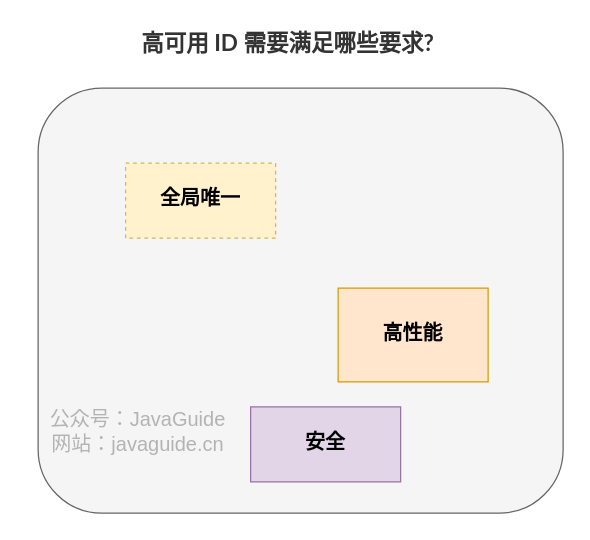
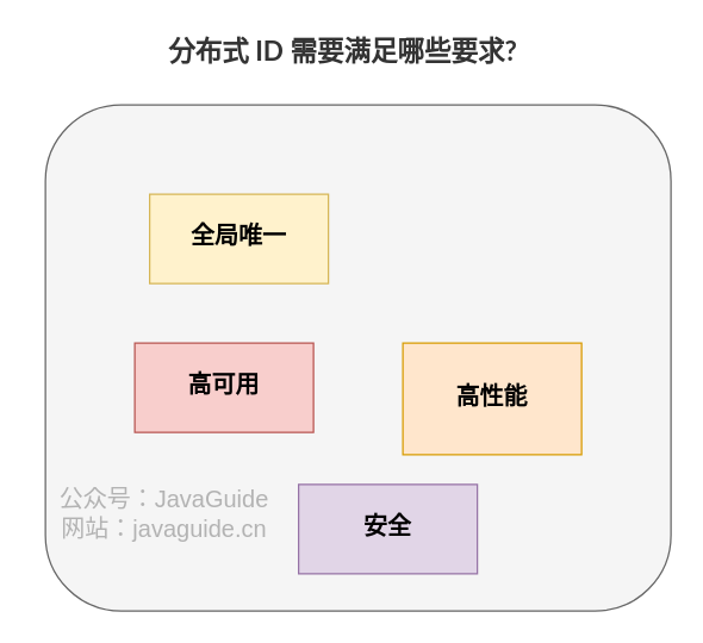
  <mxCell id="0" />
  <mxCell id="1" parent="0" />
  <mxCell id="2" value="" style="rounded=1;whiteSpace=wrap;html=1;shadow=0;fillColor=#f5f5f5;strokeColor=#666666;fontColor=#333333;sketch=0;glass=0;" parent="1" vertex="1"><mxGeometry x="30" y="70" width="420" height="340" as="geometry" /></mxCell>
- <mxCell id="3" value="&lt;b style=&quot;font-size: 16px;&quot;&gt;全局唯一&lt;/b&gt;" style="rounded=0;whiteSpace=wrap;html=1;sketch=0;shadow=0;glass=0;fontSize=16;fontFamily=Courier New;fillColor=#fff2cc;strokeColor=#d6b656;dashed=1;" parent="1" vertex="1"><mxGeometry x="100" y="130" width="120" height="60" as="geometry" /></mxCell>
+ <mxCell id="3" value="&lt;b style=&quot;font-size: 16px;&quot;&gt;全局唯一&lt;/b&gt;" style="rounded=0;whiteSpace=wrap;html=1;sketch=0;shadow=0;glass=0;fontSize=16;fontFamily=Courier New;fillColor=#fff2cc;strokeColor=#d6b656;" parent="1" vertex="1"><mxGeometry x="100" y="130" width="120" height="60" as="geometry" /></mxCell>
  <mxCell id="4" value="&lt;b style=&quot;font-size: 16px;&quot;&gt;高性能&lt;/b&gt;" style="rounded=0;whiteSpace=wrap;html=1;sketch=0;shadow=0;glass=0;fontSize=16;fontFamily=Courier New;fillColor=#ffe6cc;strokeColor=#d79b00;" parent="1" vertex="1"><mxGeometry x="270" y="230" width="120" height="75" as="geometry" /></mxCell>
  <mxCell id="5" value="&lt;b style=&quot;font-size: 16px;&quot;&gt;安全&lt;/b&gt;" style="rounded=0;whiteSpace=wrap;html=1;sketch=0;shadow=0;glass=0;fontSize=16;fontFamily=Courier New;fillColor=#e1d5e7;strokeColor=#9673a6;" parent="1" vertex="1"><mxGeometry x="200" y="325" width="120" height="60" as="geometry" /></mxCell>
- <mxCell id="7" value="&lt;h3 class=&quot;md-end-block md-heading md-focus&quot; style=&quot;box-sizing: border-box; font-size: 18px; margin: 1em 0px 0.5em; line-height: 1.2; font-family: lato, &amp;quot;helvetica neue&amp;quot;, helvetica, sans-serif; position: relative; color: rgb(51, 51, 51);&quot;&gt;&lt;span class=&quot;md-plain md-expand&quot; style=&quot;box-sizing: border-box; font-size: 18px;&quot;&gt;高可用 ID 需要满足哪些要求?&lt;/span&gt;&lt;/h3&gt;" style="text;html=1;strokeColor=none;fillColor=none;align=center;verticalAlign=middle;whiteSpace=wrap;rounded=0;shadow=0;glass=0;sketch=0;labelBackgroundColor=none;fontSize=18;" parent="1" vertex="1"><mxGeometry x="60" y="20" width="340" height="20" as="geometry" /></mxCell>
+ <mxCell id="6" value="&lt;b style=&quot;font-size: 16px;&quot;&gt;高可用&lt;/b&gt;" style="rounded=0;whiteSpace=wrap;html=1;sketch=0;shadow=0;glass=0;fontSize=16;fontFamily=Courier New;fillColor=#f8cecc;strokeColor=#b85450;" parent="1" vertex="1"><mxGeometry x="90" y="230" width="120" height="60" as="geometry" /></mxCell>
+ <mxCell id="7" value="&lt;h3 class=&quot;md-end-block md-heading md-focus&quot; style=&quot;box-sizing: border-box; font-size: 18px; margin: 1em 0px 0.5em; line-height: 1.2; font-family: lato, &amp;quot;helvetica neue&amp;quot;, helvetica, sans-serif; position: relative; color: rgb(51, 51, 51);&quot;&gt;&lt;span class=&quot;md-plain md-expand&quot; style=&quot;box-sizing: border-box; font-size: 18px;&quot;&gt;分布式 ID 需要满足哪些要求?&lt;/span&gt;&lt;/h3&gt;" style="text;html=1;strokeColor=none;fillColor=none;align=center;verticalAlign=middle;whiteSpace=wrap;rounded=0;shadow=0;glass=0;sketch=0;labelBackgroundColor=none;fontSize=18;" parent="1" vertex="1"><mxGeometry x="60" y="20" width="340" height="20" as="geometry" /></mxCell>
  <mxCell id="8" value="&lt;font style=&quot;font-size: 16px;&quot;&gt;公众号：JavaGuide&lt;br style=&quot;font-size: 16px;&quot;&gt;网站：javaguide.cn&lt;/font&gt;" style="text;html=1;strokeColor=none;fillColor=none;align=center;verticalAlign=middle;whiteSpace=wrap;rounded=0;labelBackgroundColor=none;fontSize=16;fontColor=#B3B3B3;rotation=0;sketch=0;shadow=0;" vertex="1" parent="1"><mxGeometry x="20" y="340" width="180" height="10" as="geometry" /></mxCell>
